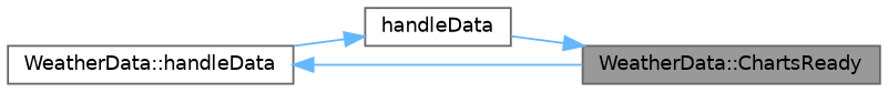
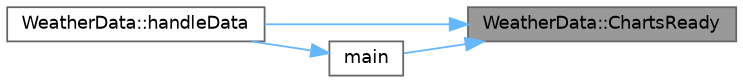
  digraph {
    rankdir=RL
    node [color=grey40 fillcolor=white fontname=Helvetica fontsize=10 shape=box style=filled]
    edge [color=steelblue1 dir=back fontname=Helvetica fontsize=10 labelfontname=Helvetica labelfontsize=10 style=solid]
    n1 [color=gray40 fillcolor=grey60 fontcolor=black height=0.2 label="WeatherData::ChartsReady" width=0.4]
    n2 [height=0.2 label="WeatherData::handleData" width=0.4]
-   n3 [height=0.2 label=handleData width=0.4]
-   n2 -> n1
+   n3 [height=0.2 label=main width=0.4]
+   n1 -> n2
    n1 -> n3
    n3 -> n2
  }
